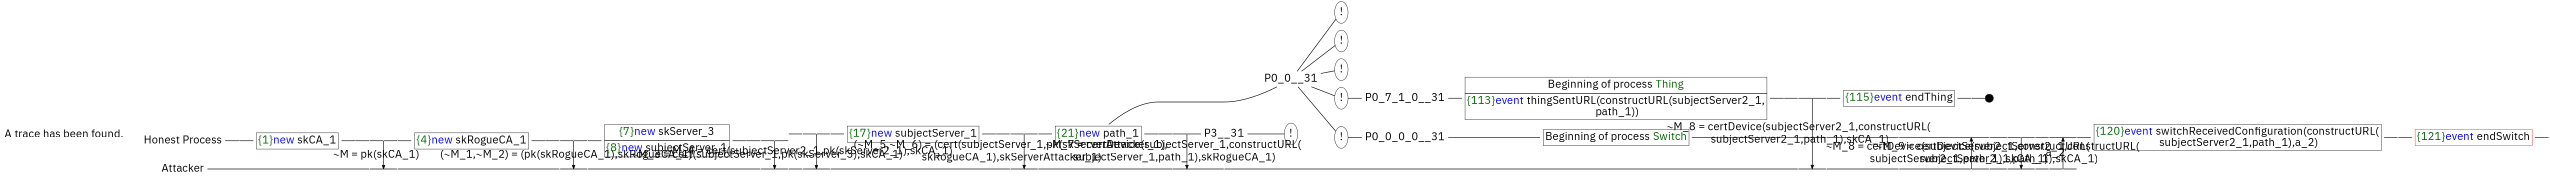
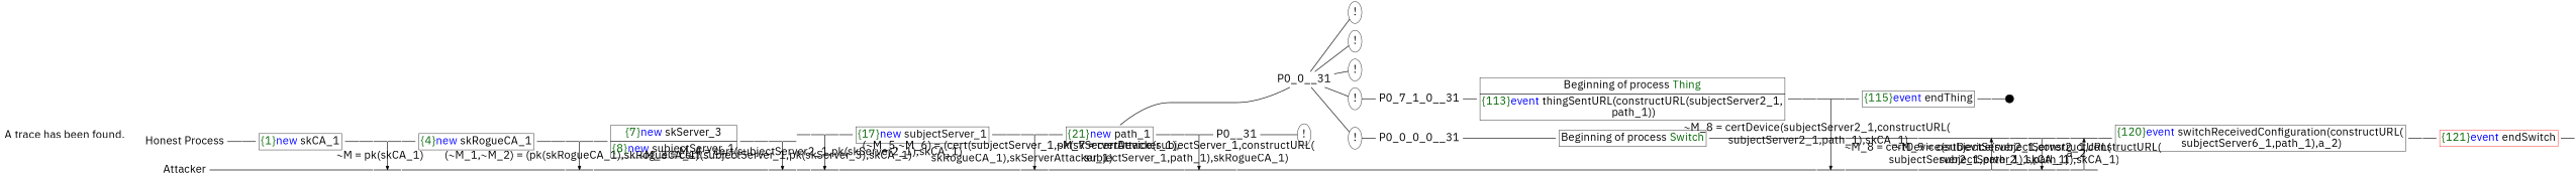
  digraph {
    fontname="IBM Plex Sans"
    ordering=out
    rankdir=LR
    node [fontname="IBM Plex Sans" fontsize=30 shape=point]
    edge [arrowhead=none fontname="IBM Plex Sans" fontsize=30 penwidth=1.6 weight=100]
    n1 [height=0 label="Honest Process" shape=plaintext width=0]
    n2 [height=0 label=Attacker shape=plaintext width=0]
    P0__4 [height=0 width=0]
    P__1 [height=0 width=0]
    P0__5 [height=0 width=0]
    P__2 [height=0 width=0]
    P0__6 [height=0 width=0]
    P__3 [height=0 width=0]
    P0__9 [height=0 width=0]
    P__4 [height=0 width=0]
    P0__10 [height=0 width=0]
    P__5 [height=0 width=0]
    P0__11 [height=0 width=0]
    P__6 [height=0 width=0]
    P0__14 [height=0 width=0]
    P__7 [height=0 width=0]
    P0__15 [height=0 width=0]
    P__8 [height=0 width=0]
    n19 [height=0 label="!" shape=ellipse width=0]
    n20 [height=0 label="!" shape=ellipse width=0]
    n21 [height=0 label="!" shape=ellipse width=0]
    n22 [height=0 label="!" shape=ellipse width=0]
    n23 [height=0 label="!" shape=ellipse width=0]
    P0__16 [height=0 width=0]
    P__9 [height=0 width=0]
    P0__19 [height=0 width=0]
    P__10 [height=0 width=0]
    P0__20 [height=0 width=0]
    P__11 [height=0 width=0]
    P0__21 [height=0 width=0]
    P__12 [height=0 width=0]
    P0__24 [height=0 width=0]
    P__13 [height=0 width=0]
    P0__25 [height=0 width=0]
    P__14 [height=0 width=0]
    P0__26 [height=0 width=0]
    P__15 [height=0 width=0]
    P0__29 [height=0 width=0]
    P__16 [height=0 width=0]
    P0__30 [height=0 width=0]
    P__17 [height=0 width=0]
-   P0__31 [fixedsize=false height=0 shape=none width=0 label=P3__31]
+   P0__31 [fixedsize=false height=0 shape=none width=0]
    P__18 [height=0 width=0]
    n44 [height=0 label="!" shape=ellipse width=0]
    P0_0__31 [fixedsize=false height=0 shape=none width=0]
    P0_0_1_0__34 [height=0 width=0]
    P0_0_0_0__34 [height=0 width=0]
    P__19 [height=0 width=0]
    P0_0_1_0__35 [height=0 width=0]
    P__20 [height=0 width=0]
    P0_0_1_0__36 [height=0 width=0]
    P0_0_0_0__35 [height=0 width=0]
    P__21 [height=0 width=0]
    P0_0_0_0__36 [height=0 width=0]
    P__22 [height=0 width=0]
    P0_0_0_0__37 [height=0 width=0]
    P__23 [height=0 width=0]
    P0_0_0_0__38 [height=0 width=0]
    P__24 [height=0 width=0]
    P0_0_0_0__39 [height=0 width=0]
    P__25 [height=0 width=0]
    P0_0_0_0__40 [height=0 width=0]
    P__26 [height=0 width=0]
    P0_0_0_0__41 [height=0 width=0]
    P__27 [height=0 width=0]
    P0_0_0_0__42 [height=0 width=0]
    P__28 [height=0 width=0]
    P0_0_0_0__43 [height=0 width=0]
    P__29 [height=0 width=0]
    P0_0_0_0__44 [height=0 width=0]
    P__30 [height=0 width=0]
    P0__1 [height=0 width=0]
    n73 [height=0 label=<<TABLE BORDER="0" CELLBORDER="1" CELLSPACING="0" CELLPADDING="4"> <TR><TD><FONT COLOR="darkgreen">{4}</FONT><FONT COLOR="blue">new </FONT>skRogueCA_1</TD></TR></TABLE>> shape=plaintext width=0]
    n74 [height=0 label=<<TABLE BORDER="0" CELLBORDER="1" CELLSPACING="0" CELLPADDING="4"> <TR><TD><FONT COLOR="darkgreen">{7}</FONT><FONT COLOR="blue">new </FONT>skServer_3</TD></TR><TR><TD><FONT COLOR="darkgreen">{8}</FONT><FONT COLOR="blue">new </FONT>subjectServer_1</TD></TR></TABLE>> shape=plaintext width=0]
    n75 [height=0 label=<<TABLE BORDER="0" CELLBORDER="1" CELLSPACING="0" CELLPADDING="4"> <TR><TD><FONT COLOR="darkgreen">{17}</FONT><FONT COLOR="blue">new </FONT>subjectServer_1</TD></TR></TABLE>> shape=plaintext width=0]
    n76 [height=0 label=<<TABLE BORDER="0" CELLBORDER="1" CELLSPACING="0" CELLPADDING="4"> <TR><TD><FONT COLOR="darkgreen">{21}</FONT><FONT COLOR="blue">new </FONT>path_1</TD></TR></TABLE>> shape=plaintext width=0]
    n77 [fixedsize=false height=0 label=P0_7_1_0__31 shape=none width=0]
    P0_0_0_0__31 [fixedsize=false height=0 shape=none width=0]
    n79 [height=0 label=<<TABLE BORDER="0" CELLBORDER="1" CELLSPACING="0" CELLPADDING="4"> <TR><TD><FONT COLOR="darkgreen">{115}</FONT><FONT COLOR="blue">event</FONT> endThing</TD></TR></TABLE>> shape=plaintext width=0]
-   n80 [height=0 label=<<TABLE BORDER="0" CELLBORDER="1" CELLSPACING="0" CELLPADDING="4"> <TR><TD><FONT COLOR="darkgreen">{120}</FONT><FONT COLOR="blue">event</FONT> switchReceivedConfiguration(constructURL(<br/> subjectServer2_1,path_1),a_2)</TD></TR></TABLE>> shape=plaintext width=0]
+   n80 [height=0 label=<<TABLE BORDER="0" CELLBORDER="1" CELLSPACING="0" CELLPADDING="4"> <TR><TD><FONT COLOR="darkgreen">{120}</FONT><FONT COLOR="blue">event</FONT> switchReceivedConfiguration(constructURL(<br/> subjectServer6_1,path_1),a_2)</TD></TR></TABLE>> shape=plaintext width=0]
    n81 [height=0 label=<A trace has been found.<br/> > shape=plaintext width=0]
    n82 [height=0 label=<<TABLE BORDER="0" CELLBORDER="1" CELLSPACING="0" CELLPADDING="4"> <TR><TD><FONT COLOR="darkgreen">{1}</FONT><FONT COLOR="blue">new </FONT>skCA_1</TD></TR></TABLE>> shape=plaintext width=0]
    P0__3 [height=0 width=0]
    P0__8 [height=0 width=0]
    P0__13 [height=0 width=0]
    P0__18 [height=0 width=0]
    P0__23 [height=0 width=0]
    P0__28 [height=0 width=0]
    n89 [height=0 label=<<TABLE BORDER="0" CELLBORDER="1" CELLSPACING="0" CELLPADDING="4"> <TR><TD>Beginning of process <FONT COLOR="darkgreen">Thing</FONT></TD></TR><TR><TD><FONT COLOR="darkgreen">{113}</FONT><FONT COLOR="blue">event</FONT> thingSentURL(constructURL(subjectServer2_1,<br/> path_1))</TD></TR></TABLE>> shape=plaintext width=0]
    n90 [height=0 label=<<TABLE BORDER="0" CELLBORDER="1" CELLSPACING="0" CELLPADDING="4"> <TR><TD>Beginning of process <FONT COLOR="darkgreen">Switch</FONT></TD></TR></TABLE>> shape=plaintext width=0]
    P0_0_0_0__33 [height=0 width=0]
    P0_0_1_0__33 [height=0 width=0]
    P0_0_1_0__38 [height=0 width=0]
    P0_0_1_0__39 [height=0.3 width=0.3]
    P0_0_0_0__46 [height=0 width=0]
    n96 [color=red height=0 label=<<TABLE BORDER="0" CELLBORDER="1" CELLSPACING="0" CELLPADDING="4"> <TR><TD><FONT COLOR="darkgreen">{121}</FONT><FONT COLOR="blue">event</FONT> endSwitch</TD></TR></TABLE>> shape=plaintext width=0]
    P0_0_0_0__48 [height=0 width=0]
    subgraph sub_1 {
      rank=same
      n1
      n2
    }
    subgraph sub_2 {
      rank=same
      P0__4
      P__1
    }
    subgraph sub_3 {
      rank=same
      P0__5
      P__2
    }
    subgraph sub_4 {
      rank=same
      P0__6
      P__3
    }
    subgraph sub_5 {
      rank=same
      P0__9
      P__4
    }
    subgraph sub_6 {
      rank=same
      P0__10
      P__5
    }
    subgraph sub_7 {
      rank=same
      P0__11
      P__6
    }
    subgraph sub_8 {
      rank=same
      P0__14
      P__7
    }
    subgraph sub_9 {
      rank=same
      P0__15
      P__8
    }
    subgraph sub_10 {
      rank=same
      n19
      n20
      n21
      n22
      n23
    }
    subgraph sub_11 {
      rank=same
      P0__16
      P__9
    }
    subgraph sub_12 {
      rank=same
      P0__19
      P__10
    }
    subgraph sub_13 {
      rank=same
      P0__20
      P__11
    }
    subgraph sub_14 {
      rank=same
      P0__21
      P__12
    }
    subgraph sub_15 {
      rank=same
      P0__24
      P__13
    }
    subgraph sub_16 {
      rank=same
      P0__25
      P__14
    }
    subgraph sub_17 {
      rank=same
      P0__26
      P__15
    }
    subgraph sub_18 {
      rank=same
      P0__29
      P__16
    }
    subgraph sub_19 {
      rank=same
      P0__30
      P__17
    }
    subgraph sub_20 {
      rank=same
      P0__31
      P__18
    }
    subgraph sub_21 {
      rank=same
      n44
      P0_0__31
    }
    subgraph sub_22 {
      rank=same
      P0_0_1_0__34
      P0_0_0_0__34
      P__19
    }
    subgraph sub_23 {
      rank=same
      P0_0_1_0__35
      P__20
    }
    subgraph sub_24 {
      rank=same
      P0_0_1_0__36
      P0_0_0_0__35
      P__21
    }
    subgraph sub_25 {
      rank=same
      P0_0_0_0__36
      P__22
    }
    subgraph sub_26 {
      rank=same
      P0_0_0_0__37
      P__23
    }
    subgraph sub_27 {
      rank=same
      P0_0_0_0__38
      P__24
    }
    subgraph sub_28 {
      rank=same
      P0_0_0_0__39
      P__25
    }
    subgraph sub_29 {
      rank=same
      P0_0_0_0__40
      P__26
    }
    subgraph sub_30 {
      rank=same
      P0_0_0_0__41
      P__27
    }
    subgraph sub_31 {
      rank=same
      P0_0_0_0__42
      P__28
    }
    subgraph sub_32 {
      rank=same
      P0_0_0_0__43
      P__29
    }
    subgraph sub_33 {
      rank=same
      P0_0_0_0__44
      P__30
    }
    n1 -> P0__1
    n2 -> P__1
    P0__4 -> P0__5
    P__1 -> P__2
    P0__5 -> P__2 [arrowhead=normal label=<~M = pk(skCA_1)> weight=""]
    P0__5 -> P0__6
    P__2 -> P__3
    P0__6 -> n73
    P__3 -> P__4
    P0__9 -> P0__10
    P__4 -> P__5
    P0__10 -> P__5 [arrowhead=normal label=<(~M_1,~M_2) = (pk(skRogueCA_1),skRogueCA_1)> weight=""]
    P0__10 -> P0__11
    P__5 -> P__6
    P0__11 -> n74
    P__6 -> P__7
    P0__14 -> P0__15
    P__7 -> P__8
    P0__15 -> P__8 [arrowhead=normal label=<~M_3 = cert(subjectServer_1,pk(skServer_3),skCA_1)> weight=""]
    P0__15 -> P0__16
    P__8 -> P__9
    n22 -> n77
    n23 -> P0_0_0_0__31
    P__9 -> P__10
    P0__19 -> P0__20
    P__10 -> P__11
    P0__20 -> P__11 [arrowhead=normal label=<~M_4 = cert(subjectServer2_1,pk(skServer2_1),skCA_1)> weight=""]
    P0__20 -> P0__21
    P__11 -> P__12
    P0__21 -> n75
    P__12 -> P__13
    P0__24 -> P0__25
    P__13 -> P__14
    P0__25 -> P__14 [arrowhead=normal label=<(~M_5,~M_6) = (cert(subjectServer_1,pk(skServerAttacker_1),<br/> skRogueCA_1),skServerAttacker_1)> weight=""]
    P0__25 -> P0__26
    P__14 -> P__15
    P0__26 -> n76
    P__15 -> P__16
    P0__29 -> P0__30
    P__16 -> P__17
    P0__30 -> P__17 [arrowhead=normal label=<~M_7 = certDevice(subjectServer_1,constructURL(<br/> subjectServer_1,path_1),skRogueCA_1)> weight=""]
    P0__30 -> P0__31
    P__17 -> P__18
    P0__31 -> n44 [weight=""]
    P__18 -> P__19
    P0_0__31 -> n19 [weight=""]
    P0_0__31 -> n20 [weight=""]
    P0_0__31 -> n21 [weight=""]
    P0_0__31 -> n22 [weight=""]
    P0_0__31 -> n23 [weight=""]
    P0_0_1_0__34 -> P0_0_1_0__35
    P0_0_0_0__34 -> P0_0_0_0__35
    P__19 -> P__20
    P0_0_1_0__35 -> P__20 [arrowhead=normal label=<~M_8 = certDevice(subjectServer2_1,constructURL(<br/> subjectServer2_1,path_1),skCA_1)> weight=""]
    P0_0_1_0__35 -> P0_0_1_0__36
    P__20 -> P__21
    P0_0_1_0__36 -> n79
    P0_0_0_0__35 -> P0_0_0_0__36
    P__21 -> P__22
    P0_0_0_0__36 -> P0_0_0_0__37
    P__22 -> P__23
    P0_0_0_0__37 -> P__23 [arrowhead=normal dir=back label=<~M_8 = certDevice(subjectServer2_1,constructURL(<br/> subjectServer2_1,path_1),skCA_1)> weight=""]
    P0_0_0_0__37 -> P0_0_0_0__38
    P__23 -> P__24
    P0_0_0_0__38 -> P0_0_0_0__39
    P__24 -> P__25
    P0_0_0_0__39 -> P0_0_0_0__40
    P__25 -> P__26
    P0_0_0_0__40 -> P__26 [arrowhead=normal label=<~M_9 = certDevice(subjectServer2_1,constructURL(<br/> subjectServer2_1,path_1),skCA_1)> weight=""]
    P0_0_0_0__40 -> P0_0_0_0__41
    P__26 -> P__27
    P0_0_0_0__41 -> P0_0_0_0__42
    P__27 -> P__28
    P0_0_0_0__42 -> P0_0_0_0__43
    P__28 -> P__29
    P0_0_0_0__43 -> P__29 [arrowhead=normal dir=back label=<a_2> weight=""]
    P0_0_0_0__43 -> P0_0_0_0__44
    P__29 -> P__30
    P0_0_0_0__44 -> n80
    P0__1 -> n82
    n73 -> P0__8
    n74 -> P0__13
    n75 -> P0__23
    n76 -> P0_0__31 [weight=""]
    n76 -> P0__28
    n77 -> n89
    P0_0_0_0__31 -> n90
    n79 -> P0_0_1_0__38
    n80 -> P0_0_0_0__46
    n81 -> n1 [style=invisible]
    n82 -> P0__3
    P0__3 -> P0__4
    P0__8 -> P0__9
    P0__13 -> P0__14
    P0__18 -> P0__19
    P0__23 -> P0__24
    P0__28 -> P0__29
    n89 -> P0_0_1_0__33
    n90 -> P0_0_0_0__33
    P0_0_0_0__33 -> P0_0_0_0__34
    P0_0_1_0__33 -> P0_0_1_0__34
    P0_0_1_0__38 -> P0_0_1_0__39
    P0_0_0_0__46 -> n96
    n96 -> P0_0_0_0__48
  }
